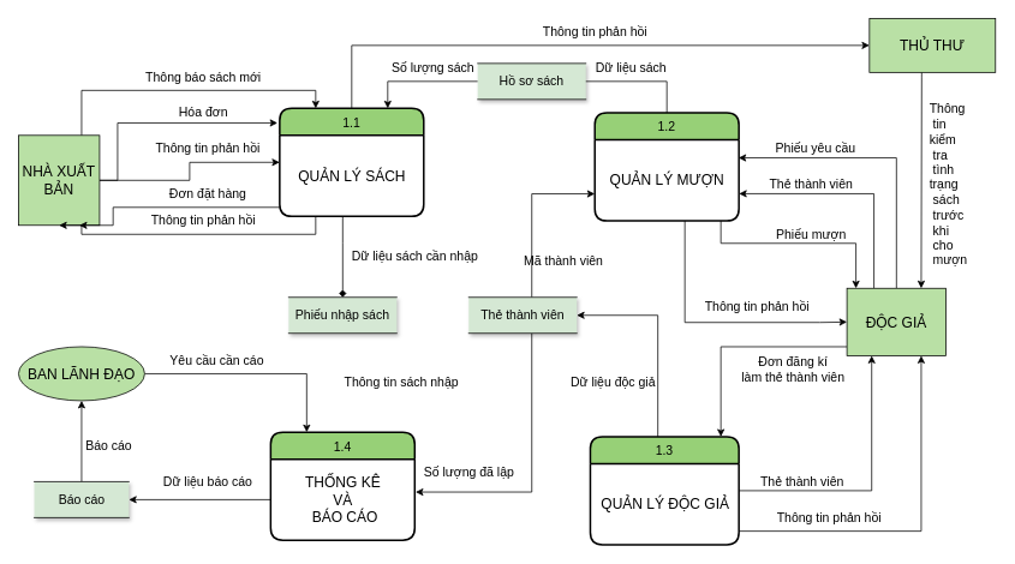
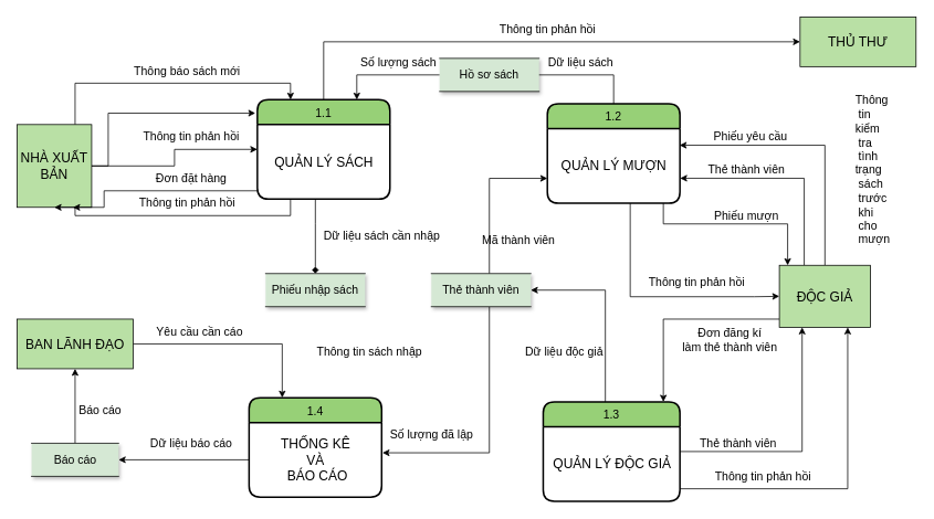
  <mxCell id="0" />
  <mxCell id="1" parent="0" />
  <mxCell id="2" style="edgeStyle=orthogonalEdgeStyle;rounded=0;orthogonalLoop=1;jettySize=auto;html=1;fontSize=14;" parent="1" source="5" edge="1"><mxGeometry relative="1" as="geometry"><mxPoint x="800" y="485" as="targetPoint" /><Array as="points"><mxPoint x="800" y="385" /><mxPoint x="800" y="485" /></Array></mxGeometry></mxCell>
  <mxCell id="3" style="edgeStyle=orthogonalEdgeStyle;rounded=0;orthogonalLoop=1;jettySize=auto;html=1;entryX=0.997;entryY=0.222;entryDx=0;entryDy=0;fontSize=14;entryPerimeter=0;" parent="1" source="5" target="17" edge="1"><mxGeometry relative="1" as="geometry"><Array as="points"><mxPoint x="995" y="175" /></Array></mxGeometry></mxCell>
  <mxCell id="4" style="edgeStyle=orthogonalEdgeStyle;rounded=0;orthogonalLoop=1;jettySize=auto;html=1;entryX=1.001;entryY=0.665;entryDx=0;entryDy=0;entryPerimeter=0;fontSize=14;" parent="1" source="5" target="17" edge="1"><mxGeometry relative="1" as="geometry"><Array as="points"><mxPoint x="970" y="215" /></Array></mxGeometry></mxCell>
  <mxCell id="5" value="&lt;span style=&quot;font-size: 16px;&quot;&gt;ĐỘC GIẢ&lt;/span&gt;" style="rounded=0;whiteSpace=wrap;html=1;fillColor=#B9E0A5;" parent="1" vertex="1"><mxGeometry x="940" y="320" width="110" height="75" as="geometry" /></mxCell>
  <mxCell id="6" style="edgeStyle=orthogonalEdgeStyle;rounded=0;orthogonalLoop=1;jettySize=auto;html=1;entryX=0.25;entryY=0;entryDx=0;entryDy=0;fontSize=14;" parent="1" source="9" target="13" edge="1"><mxGeometry relative="1" as="geometry"><Array as="points"><mxPoint x="90" y="100" /><mxPoint x="350" y="100" /></Array></mxGeometry></mxCell>
  <mxCell id="7" style="edgeStyle=orthogonalEdgeStyle;rounded=0;orthogonalLoop=1;jettySize=auto;html=1;entryX=-0.015;entryY=0.135;entryDx=0;entryDy=0;entryPerimeter=0;fontSize=14;" parent="1" source="9" target="13" edge="1"><mxGeometry relative="1" as="geometry"><Array as="points"><mxPoint x="130" y="136" /></Array></mxGeometry></mxCell>
  <mxCell id="8" style="edgeStyle=orthogonalEdgeStyle;rounded=0;orthogonalLoop=1;jettySize=auto;html=1;entryX=0;entryY=0.333;entryDx=0;entryDy=0;entryPerimeter=0;fontSize=14;" parent="1" source="9" target="14" edge="1"><mxGeometry relative="1" as="geometry" /></mxCell>
  <mxCell id="9" value="&lt;font style=&quot;font-size: 16px;&quot;&gt;NHÀ XUẤT BẢN&lt;/font&gt;" style="rounded=0;whiteSpace=wrap;html=1;fillColor=#B9E0A5;" parent="1" vertex="1"><mxGeometry x="20" y="150" width="90" height="100" as="geometry" /></mxCell>
  <mxCell id="10" style="edgeStyle=orthogonalEdgeStyle;rounded=0;orthogonalLoop=1;jettySize=auto;html=1;entryX=0.25;entryY=0;entryDx=0;entryDy=0;fontSize=14;" parent="1" source="11" target="22" edge="1"><mxGeometry relative="1" as="geometry"><Array as="points"><mxPoint x="340" y="415" /></Array></mxGeometry></mxCell>
- <mxCell id="11" value="&lt;font style=&quot;font-size: 16px;&quot;&gt;BAN LÃNH&amp;nbsp;ĐẠO&lt;/font&gt;" style="ellipse;whiteSpace=wrap;html=1;fillColor=#B9E0A5;" parent="1" vertex="1"><mxGeometry x="20" y="385" width="140" height="60" as="geometry" /></mxCell>
+ <mxCell id="11" value="&lt;font style=&quot;font-size: 16px;&quot;&gt;BAN LÃNH&amp;nbsp;ĐẠO&lt;/font&gt;" style="rounded=0;whiteSpace=wrap;html=1;fillColor=#B9E0A5;" parent="1" vertex="1"><mxGeometry x="20" y="385" width="140" height="60" as="geometry" /></mxCell>
  <mxCell id="12" style="edgeStyle=orthogonalEdgeStyle;rounded=0;orthogonalLoop=1;jettySize=auto;html=1;entryX=0;entryY=0.5;entryDx=0;entryDy=0;fontSize=14;" parent="1" source="13" target="62" edge="1"><mxGeometry relative="1" as="geometry"><Array as="points"><mxPoint x="390" y="50" /></Array></mxGeometry></mxCell>
  <mxCell id="13" value="1.1" style="swimlane;childLayout=stackLayout;horizontal=1;startSize=30;horizontalStack=0;rounded=1;fontSize=14;fontStyle=0;strokeWidth=2;resizeParent=0;resizeLast=1;shadow=0;dashed=0;align=center;fillColor=#97D077;" parent="1" vertex="1"><mxGeometry x="310" y="120" width="160" height="120" as="geometry" /></mxCell>
  <mxCell id="14" value="QUẢN LÝ SÁCH" style="text;html=1;align=center;verticalAlign=middle;resizable=0;points=[];autosize=1;strokeColor=none;fillColor=none;fontSize=16;" parent="13" vertex="1"><mxGeometry y="30" width="160" height="90" as="geometry" /></mxCell>
  <mxCell id="15" style="edgeStyle=orthogonalEdgeStyle;rounded=0;orthogonalLoop=1;jettySize=auto;html=1;entryX=1;entryY=0.5;entryDx=0;entryDy=0;fontSize=14;" parent="1" source="16" edge="1"><mxGeometry relative="1" as="geometry"><mxPoint x="610" y="90" as="targetPoint" /><Array as="points"><mxPoint x="740" y="90" /></Array></mxGeometry></mxCell>
  <mxCell id="16" value="1.2" style="swimlane;childLayout=stackLayout;horizontal=1;startSize=30;horizontalStack=0;rounded=1;fontSize=14;fontStyle=0;strokeWidth=2;resizeParent=0;resizeLast=1;shadow=0;dashed=0;align=center;fillColor=#97D077;" parent="1" vertex="1"><mxGeometry x="660" y="125" width="160" height="120" as="geometry" /></mxCell>
  <mxCell id="17" value="QUẢN LÝ MƯỢN" style="text;html=1;align=center;verticalAlign=middle;resizable=0;points=[];autosize=1;strokeColor=none;fillColor=none;fontSize=16;" parent="16" vertex="1"><mxGeometry y="30" width="160" height="90" as="geometry" /></mxCell>
  <mxCell id="18" style="edgeStyle=orthogonalEdgeStyle;rounded=0;orthogonalLoop=1;jettySize=auto;html=1;entryX=1;entryY=0.5;entryDx=0;entryDy=0;fontSize=14;" parent="1" source="20" target="41" edge="1"><mxGeometry relative="1" as="geometry"><Array as="points"><mxPoint x="730" y="350" /></Array></mxGeometry></mxCell>
  <mxCell id="19" style="edgeStyle=orthogonalEdgeStyle;rounded=0;orthogonalLoop=1;jettySize=auto;html=1;entryX=0.25;entryY=1;entryDx=0;entryDy=0;fontSize=14;" parent="1" source="20" target="5" edge="1"><mxGeometry relative="1" as="geometry" /></mxCell>
  <mxCell id="20" value="1.3" style="swimlane;childLayout=stackLayout;horizontal=1;startSize=30;horizontalStack=0;rounded=1;fontSize=14;fontStyle=0;strokeWidth=2;resizeParent=0;resizeLast=1;shadow=0;dashed=0;align=center;fillColor=#97D077;" parent="1" vertex="1"><mxGeometry x="655" y="485" width="165" height="120" as="geometry" /></mxCell>
  <mxCell id="21" value="QUẢN LÝ&amp;nbsp;ĐỘC GIẢ" style="text;html=1;align=center;verticalAlign=middle;resizable=0;points=[];autosize=1;strokeColor=none;fillColor=none;fontSize=16;" parent="20" vertex="1"><mxGeometry y="30" width="165" height="90" as="geometry" /></mxCell>
  <mxCell id="22" value="1.4" style="swimlane;childLayout=stackLayout;horizontal=1;startSize=30;horizontalStack=0;rounded=1;fontSize=14;fontStyle=0;strokeWidth=2;resizeParent=0;resizeLast=1;shadow=0;dashed=0;align=center;fillColor=#97D077;" parent="1" vertex="1"><mxGeometry x="300" y="480" width="160" height="120" as="geometry" /></mxCell>
  <mxCell id="23" value="THỐNG KÊ &lt;br&gt;VÀ&lt;br&gt;&amp;nbsp;BÁO CÁO" style="text;html=1;align=center;verticalAlign=middle;resizable=0;points=[];autosize=1;strokeColor=none;fillColor=none;fontSize=16;" parent="22" vertex="1"><mxGeometry y="30" width="160" height="90" as="geometry" /></mxCell>
  <mxCell id="24" value="&lt;font style=&quot;font-size: 14px;&quot;&gt;Thông báo sách mới&lt;/font&gt;" style="text;html=1;align=center;verticalAlign=middle;resizable=0;points=[];autosize=1;strokeColor=none;fillColor=none;fontSize=16;" parent="1" vertex="1"><mxGeometry x="150" y="70" width="150" height="30" as="geometry" /></mxCell>
- <mxCell id="25" value="Hóa&amp;nbsp;đơn" style="text;html=1;align=center;verticalAlign=middle;resizable=0;points=[];autosize=1;strokeColor=none;fillColor=none;fontSize=14;" parent="1" vertex="1"><mxGeometry x="185" y="110" width="80" height="30" as="geometry" /></mxCell>
  <mxCell id="26" value="Thông tin phản hồi" style="text;html=1;align=center;verticalAlign=middle;resizable=0;points=[];autosize=1;strokeColor=none;fillColor=none;fontSize=14;" parent="1" vertex="1"><mxGeometry x="160" y="150" width="140" height="30" as="geometry" /></mxCell>
  <mxCell id="27" value="Đơn&amp;nbsp;đặt hàng" style="text;html=1;align=center;verticalAlign=middle;resizable=0;points=[];autosize=1;strokeColor=none;fillColor=none;fontSize=14;" parent="1" vertex="1"><mxGeometry x="175" y="200" width="110" height="30" as="geometry" /></mxCell>
  <mxCell id="28" value="Thông tin phản hồi" style="text;html=1;align=center;verticalAlign=middle;resizable=0;points=[];autosize=1;strokeColor=none;fillColor=none;fontSize=14;" parent="1" vertex="1"><mxGeometry x="155" y="230" width="140" height="30" as="geometry" /></mxCell>
  <mxCell id="29" style="edgeStyle=orthogonalEdgeStyle;rounded=0;orthogonalLoop=1;jettySize=auto;html=1;entryX=0.75;entryY=1;entryDx=0;entryDy=0;fontSize=14;" parent="1" source="14" target="9" edge="1"><mxGeometry relative="1" as="geometry"><Array as="points"><mxPoint x="125" y="230" /></Array></mxGeometry></mxCell>
  <mxCell id="30" style="edgeStyle=orthogonalEdgeStyle;rounded=0;orthogonalLoop=1;jettySize=auto;html=1;entryX=0.5;entryY=1;entryDx=0;entryDy=0;fontSize=14;" parent="1" source="14" target="9" edge="1"><mxGeometry relative="1" as="geometry"><Array as="points"><mxPoint x="350" y="260" /><mxPoint x="90" y="260" /></Array></mxGeometry></mxCell>
  <mxCell id="31" value="Yêu cầu cần cáo" style="text;html=1;align=center;verticalAlign=middle;resizable=0;points=[];autosize=1;strokeColor=none;fillColor=none;fontSize=14;" parent="1" vertex="1"><mxGeometry x="175" y="385" width="130" height="30" as="geometry" /></mxCell>
  <mxCell id="32" value="Thông tin phản hồi" style="text;html=1;align=center;verticalAlign=middle;resizable=0;points=[];autosize=1;strokeColor=none;fillColor=none;fontSize=14;" parent="1" vertex="1"><mxGeometry x="850" y="560" width="140" height="30" as="geometry" /></mxCell>
  <mxCell id="33" value="Thẻ thành viên" style="text;html=1;align=center;verticalAlign=middle;resizable=0;points=[];autosize=1;strokeColor=none;fillColor=none;fontSize=14;" parent="1" vertex="1"><mxGeometry x="830" y="520" width="120" height="30" as="geometry" /></mxCell>
  <mxCell id="34" value="Đơn&amp;nbsp;đăng kí &lt;br&gt;làm thẻ thành viên" style="text;html=1;align=center;verticalAlign=middle;resizable=0;points=[];autosize=1;strokeColor=none;fillColor=none;fontSize=14;" parent="1" vertex="1"><mxGeometry x="810" y="385" width="140" height="50" as="geometry" /></mxCell>
  <mxCell id="35" value="Thẻ thành viên" style="text;html=1;align=center;verticalAlign=middle;resizable=0;points=[];autosize=1;strokeColor=none;fillColor=none;fontSize=14;" parent="1" vertex="1"><mxGeometry x="840" y="190" width="120" height="30" as="geometry" /></mxCell>
  <mxCell id="36" value="Phiếu mượn" style="text;html=1;align=center;verticalAlign=middle;resizable=0;points=[];autosize=1;strokeColor=none;fillColor=none;fontSize=14;" parent="1" vertex="1"><mxGeometry x="850" y="245" width="100" height="30" as="geometry" /></mxCell>
  <mxCell id="37" value="Phiếu yêu cầu" style="text;html=1;align=center;verticalAlign=middle;resizable=0;points=[];autosize=1;strokeColor=none;fillColor=none;fontSize=14;" parent="1" vertex="1"><mxGeometry x="850" y="150" width="110" height="30" as="geometry" /></mxCell>
  <mxCell id="38" value="Thông tin phản hồi" style="text;html=1;align=center;verticalAlign=middle;resizable=0;points=[];autosize=1;strokeColor=none;fillColor=none;fontSize=14;" parent="1" vertex="1"><mxGeometry x="770" y="325" width="140" height="30" as="geometry" /></mxCell>
  <mxCell id="39" style="edgeStyle=orthogonalEdgeStyle;rounded=0;orthogonalLoop=1;jettySize=auto;html=1;entryX=1.006;entryY=0.406;entryDx=0;entryDy=0;entryPerimeter=0;fontSize=14;" parent="1" source="41" target="23" edge="1"><mxGeometry relative="1" as="geometry"><Array as="points"><mxPoint x="590" y="547" /></Array></mxGeometry></mxCell>
  <mxCell id="40" style="edgeStyle=orthogonalEdgeStyle;rounded=0;orthogonalLoop=1;jettySize=auto;html=1;entryX=0;entryY=0.75;entryDx=0;entryDy=0;fontSize=14;" parent="1" source="41" target="16" edge="1"><mxGeometry relative="1" as="geometry"><Array as="points"><mxPoint x="590" y="215" /></Array></mxGeometry></mxCell>
  <mxCell id="41" value="Thẻ thành viên" style="shape=partialRectangle;whiteSpace=wrap;html=1;left=0;right=0;fillColor=#D5E8D4;shadow=1;strokeColor=#000000;fontSize=14;" parent="1" vertex="1"><mxGeometry x="520" y="330" width="120" height="40" as="geometry" /></mxCell>
  <mxCell id="42" value="Mã thành viên" style="text;html=1;align=center;verticalAlign=middle;resizable=0;points=[];autosize=1;strokeColor=none;fillColor=none;fontSize=14;" parent="1" vertex="1"><mxGeometry x="570" y="275" width="110" height="30" as="geometry" /></mxCell>
  <mxCell id="43" value="Phiếu nhập sách" style="shape=partialRectangle;whiteSpace=wrap;html=1;left=0;right=0;fillColor=#D5E8D4;shadow=1;strokeColor=#000000;fontSize=14;" parent="1" vertex="1"><mxGeometry x="320" y="330" width="120" height="40" as="geometry" /></mxCell>
  <mxCell id="44" value="Thông tin sách nhập" style="text;html=1;align=center;verticalAlign=middle;resizable=0;points=[];autosize=1;strokeColor=none;fillColor=none;fontSize=14;" parent="1" vertex="1"><mxGeometry x="370" y="410" width="150" height="30" as="geometry" /></mxCell>
  <mxCell id="45" style="edgeStyle=orthogonalEdgeStyle;rounded=0;orthogonalLoop=1;jettySize=auto;html=1;fontSize=14;" parent="1" source="46" target="13" edge="1"><mxGeometry relative="1" as="geometry"><Array as="points"><mxPoint x="430" y="90" /></Array></mxGeometry></mxCell>
  <mxCell id="46" value="Hồ sơ sách" style="shape=partialRectangle;whiteSpace=wrap;html=1;left=0;right=0;fillColor=#D5E8D4;shadow=1;strokeColor=#000000;fontSize=14;" parent="1" vertex="1"><mxGeometry x="530" y="70" width="120" height="40" as="geometry" /></mxCell>
  <mxCell id="47" value="Dữ liệu sách" style="text;html=1;align=center;verticalAlign=middle;resizable=0;points=[];autosize=1;strokeColor=none;fillColor=none;fontSize=14;" parent="1" vertex="1"><mxGeometry x="650" y="60" width="100" height="30" as="geometry" /></mxCell>
  <mxCell id="48" value="Số lượng sách" style="text;html=1;align=center;verticalAlign=middle;resizable=0;points=[];autosize=1;strokeColor=none;fillColor=none;fontSize=14;" parent="1" vertex="1"><mxGeometry x="420" y="60" width="120" height="30" as="geometry" /></mxCell>
  <mxCell id="49" value="Số lượng đã lập" style="text;html=1;align=center;verticalAlign=middle;resizable=0;points=[];autosize=1;strokeColor=none;fillColor=none;fontSize=14;" parent="1" vertex="1"><mxGeometry x="460" y="510" width="120" height="30" as="geometry" /></mxCell>
  <mxCell id="50" value="Dữ liệu&amp;nbsp;độc giả" style="text;html=1;align=center;verticalAlign=middle;resizable=0;points=[];autosize=1;strokeColor=none;fillColor=none;fontSize=14;" parent="1" vertex="1"><mxGeometry x="620" y="410" width="120" height="30" as="geometry" /></mxCell>
  <mxCell id="51" style="edgeStyle=orthogonalEdgeStyle;rounded=0;orthogonalLoop=1;jettySize=auto;html=1;fontSize=14;endArrow=diamond;" parent="1" source="14" target="43" edge="1"><mxGeometry relative="1" as="geometry"><Array as="points"><mxPoint x="380" y="270" /><mxPoint x="380" y="270" /></Array></mxGeometry></mxCell>
  <mxCell id="52" value="Dữ liệu sách cần nhập" style="text;html=1;align=center;verticalAlign=middle;resizable=0;points=[];autosize=1;strokeColor=none;fillColor=none;fontSize=14;" parent="1" vertex="1"><mxGeometry x="380" y="270" width="160" height="30" as="geometry" /></mxCell>
  <mxCell id="53" value="" style="edgeStyle=orthogonalEdgeStyle;rounded=0;orthogonalLoop=1;jettySize=auto;html=1;fontSize=14;" parent="1" source="54" target="11" edge="1"><mxGeometry relative="1" as="geometry" /></mxCell>
  <mxCell id="54" value="Báo cáo" style="shape=partialRectangle;whiteSpace=wrap;html=1;left=0;right=0;fillColor=#D5E8D4;shadow=1;strokeColor=#000000;fontSize=14;" parent="1" vertex="1"><mxGeometry x="37.5" y="535" width="105" height="40" as="geometry" /></mxCell>
  <mxCell id="55" value="Dữ liệu báo cáo" style="text;html=1;align=center;verticalAlign=middle;resizable=0;points=[];autosize=1;strokeColor=none;fillColor=none;fontSize=14;" parent="1" vertex="1"><mxGeometry x="170" y="520" width="120" height="30" as="geometry" /></mxCell>
  <mxCell id="56" style="edgeStyle=orthogonalEdgeStyle;rounded=0;orthogonalLoop=1;jettySize=auto;html=1;entryX=1;entryY=0.5;entryDx=0;entryDy=0;fontSize=14;" parent="1" source="23" target="54" edge="1"><mxGeometry relative="1" as="geometry" /></mxCell>
  <mxCell id="57" value="Báo cáo" style="text;html=1;align=center;verticalAlign=middle;resizable=0;points=[];autosize=1;strokeColor=none;fillColor=none;fontSize=14;" parent="1" vertex="1"><mxGeometry x="85" y="480" width="70" height="30" as="geometry" /></mxCell>
  <mxCell id="58" style="edgeStyle=orthogonalEdgeStyle;rounded=0;orthogonalLoop=1;jettySize=auto;html=1;entryX=0.75;entryY=1;entryDx=0;entryDy=0;fontSize=14;" parent="1" source="21" target="5" edge="1"><mxGeometry relative="1" as="geometry"><Array as="points"><mxPoint x="1022" y="590" /></Array></mxGeometry></mxCell>
  <mxCell id="59" style="edgeStyle=orthogonalEdgeStyle;rounded=0;orthogonalLoop=1;jettySize=auto;html=1;fontSize=14;" parent="1" source="17" edge="1"><mxGeometry relative="1" as="geometry"><Array as="points"><mxPoint x="800" y="270" /><mxPoint x="950" y="270" /></Array><mxPoint x="950" y="320" as="targetPoint" /></mxGeometry></mxCell>
  <mxCell id="60" style="edgeStyle=orthogonalEdgeStyle;rounded=0;orthogonalLoop=1;jettySize=auto;html=1;entryX=0;entryY=0.5;entryDx=0;entryDy=0;fontSize=14;" parent="1" source="17" target="5" edge="1"><mxGeometry relative="1" as="geometry"><Array as="points"><mxPoint x="760" y="358" /><mxPoint x="910" y="358" /></Array></mxGeometry></mxCell>
- <mxCell id="61" style="edgeStyle=orthogonalEdgeStyle;rounded=0;orthogonalLoop=1;jettySize=auto;html=1;entryX=0.75;entryY=0;entryDx=0;entryDy=0;" parent="1" source="62" target="5" edge="1"><mxGeometry relative="1" as="geometry"><Array as="points"><mxPoint x="1023" y="85" /><mxPoint x="1023" y="218" /></Array></mxGeometry></mxCell>
  <mxCell id="62" value="&lt;font style=&quot;font-size: 16px;&quot;&gt;THỦ THƯ&lt;/font&gt;" style="rounded=0;whiteSpace=wrap;html=1;fillColor=#B9E0A5;" parent="1" vertex="1"><mxGeometry x="965" y="20" width="140" height="60" as="geometry" /></mxCell>
  <mxCell id="63" value="&lt;font style=&quot;font-size: 14px;&quot;&gt;Thông tin phản hồi&lt;/font&gt;" style="text;html=1;align=center;verticalAlign=middle;resizable=0;points=[];autosize=1;strokeColor=none;fillColor=none;" parent="1" vertex="1"><mxGeometry x="590" y="20" width="140" height="30" as="geometry" /></mxCell>
  <mxCell id="64" value="Thông&lt;br&gt;&amp;nbsp;tin &lt;br&gt;kiểm&lt;br&gt;&amp;nbsp;tra&lt;br&gt;&amp;nbsp;tình &lt;br&gt;trạng&lt;br&gt;&amp;nbsp;sách&lt;br&gt;&amp;nbsp;trước&lt;br&gt;&amp;nbsp;khi&lt;br&gt;&amp;nbsp;cho&lt;br&gt;&amp;nbsp;mượn" style="text;html=1;align=left;verticalAlign=middle;resizable=0;points=[];autosize=1;strokeColor=none;fillColor=none;fontSize=14;" parent="1" vertex="1"><mxGeometry x="1030" y="105" width="70" height="200" as="geometry" /></mxCell>
